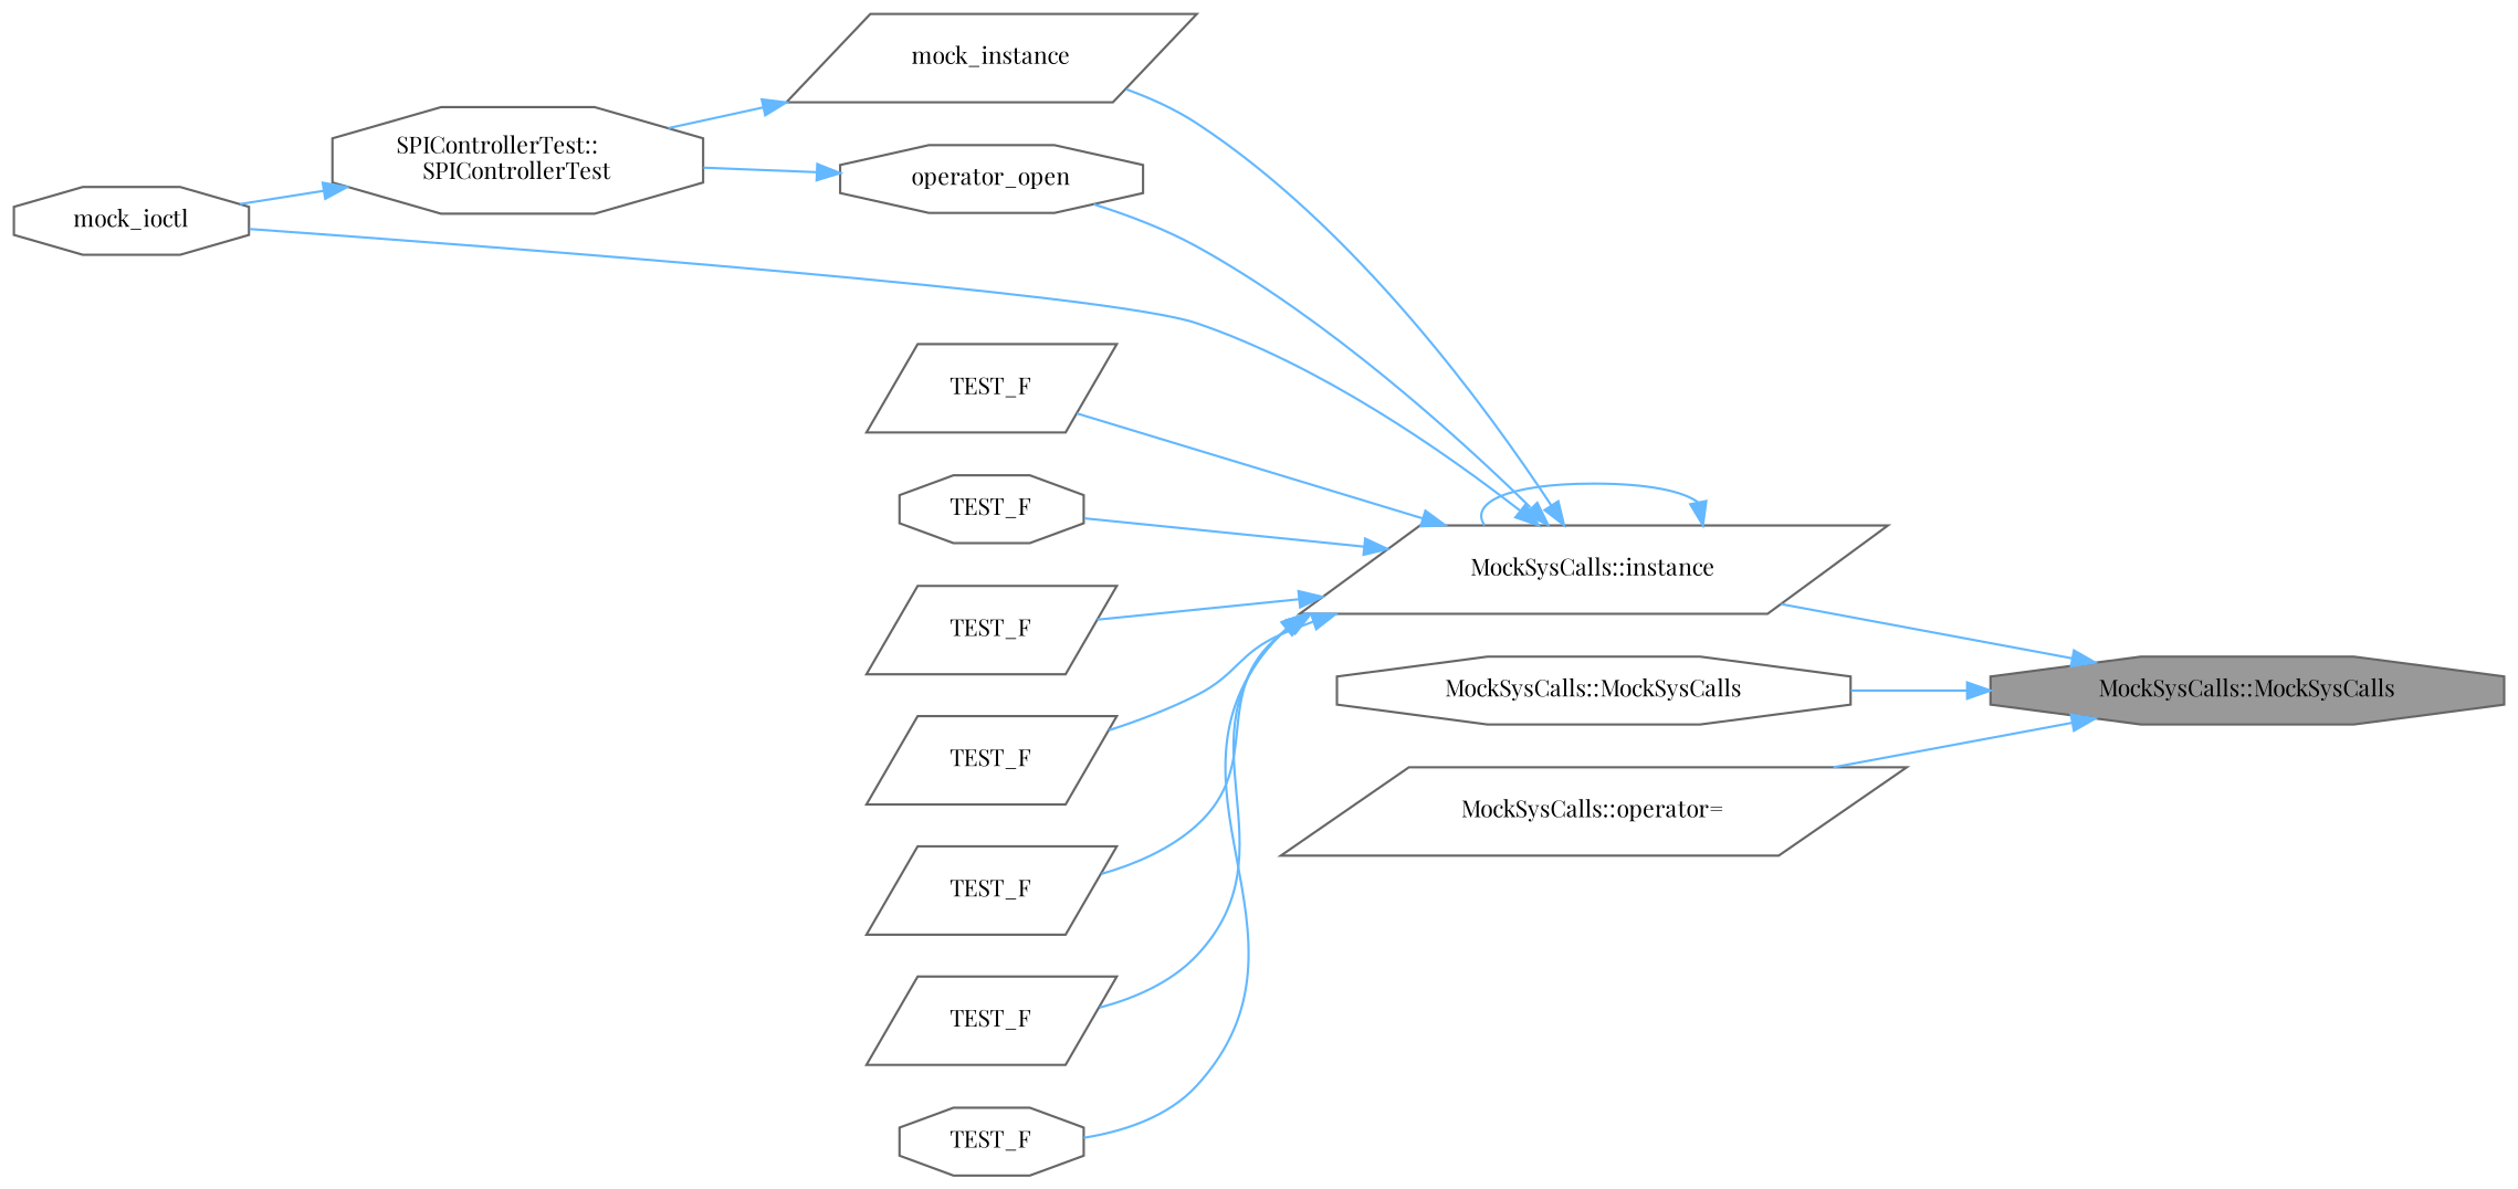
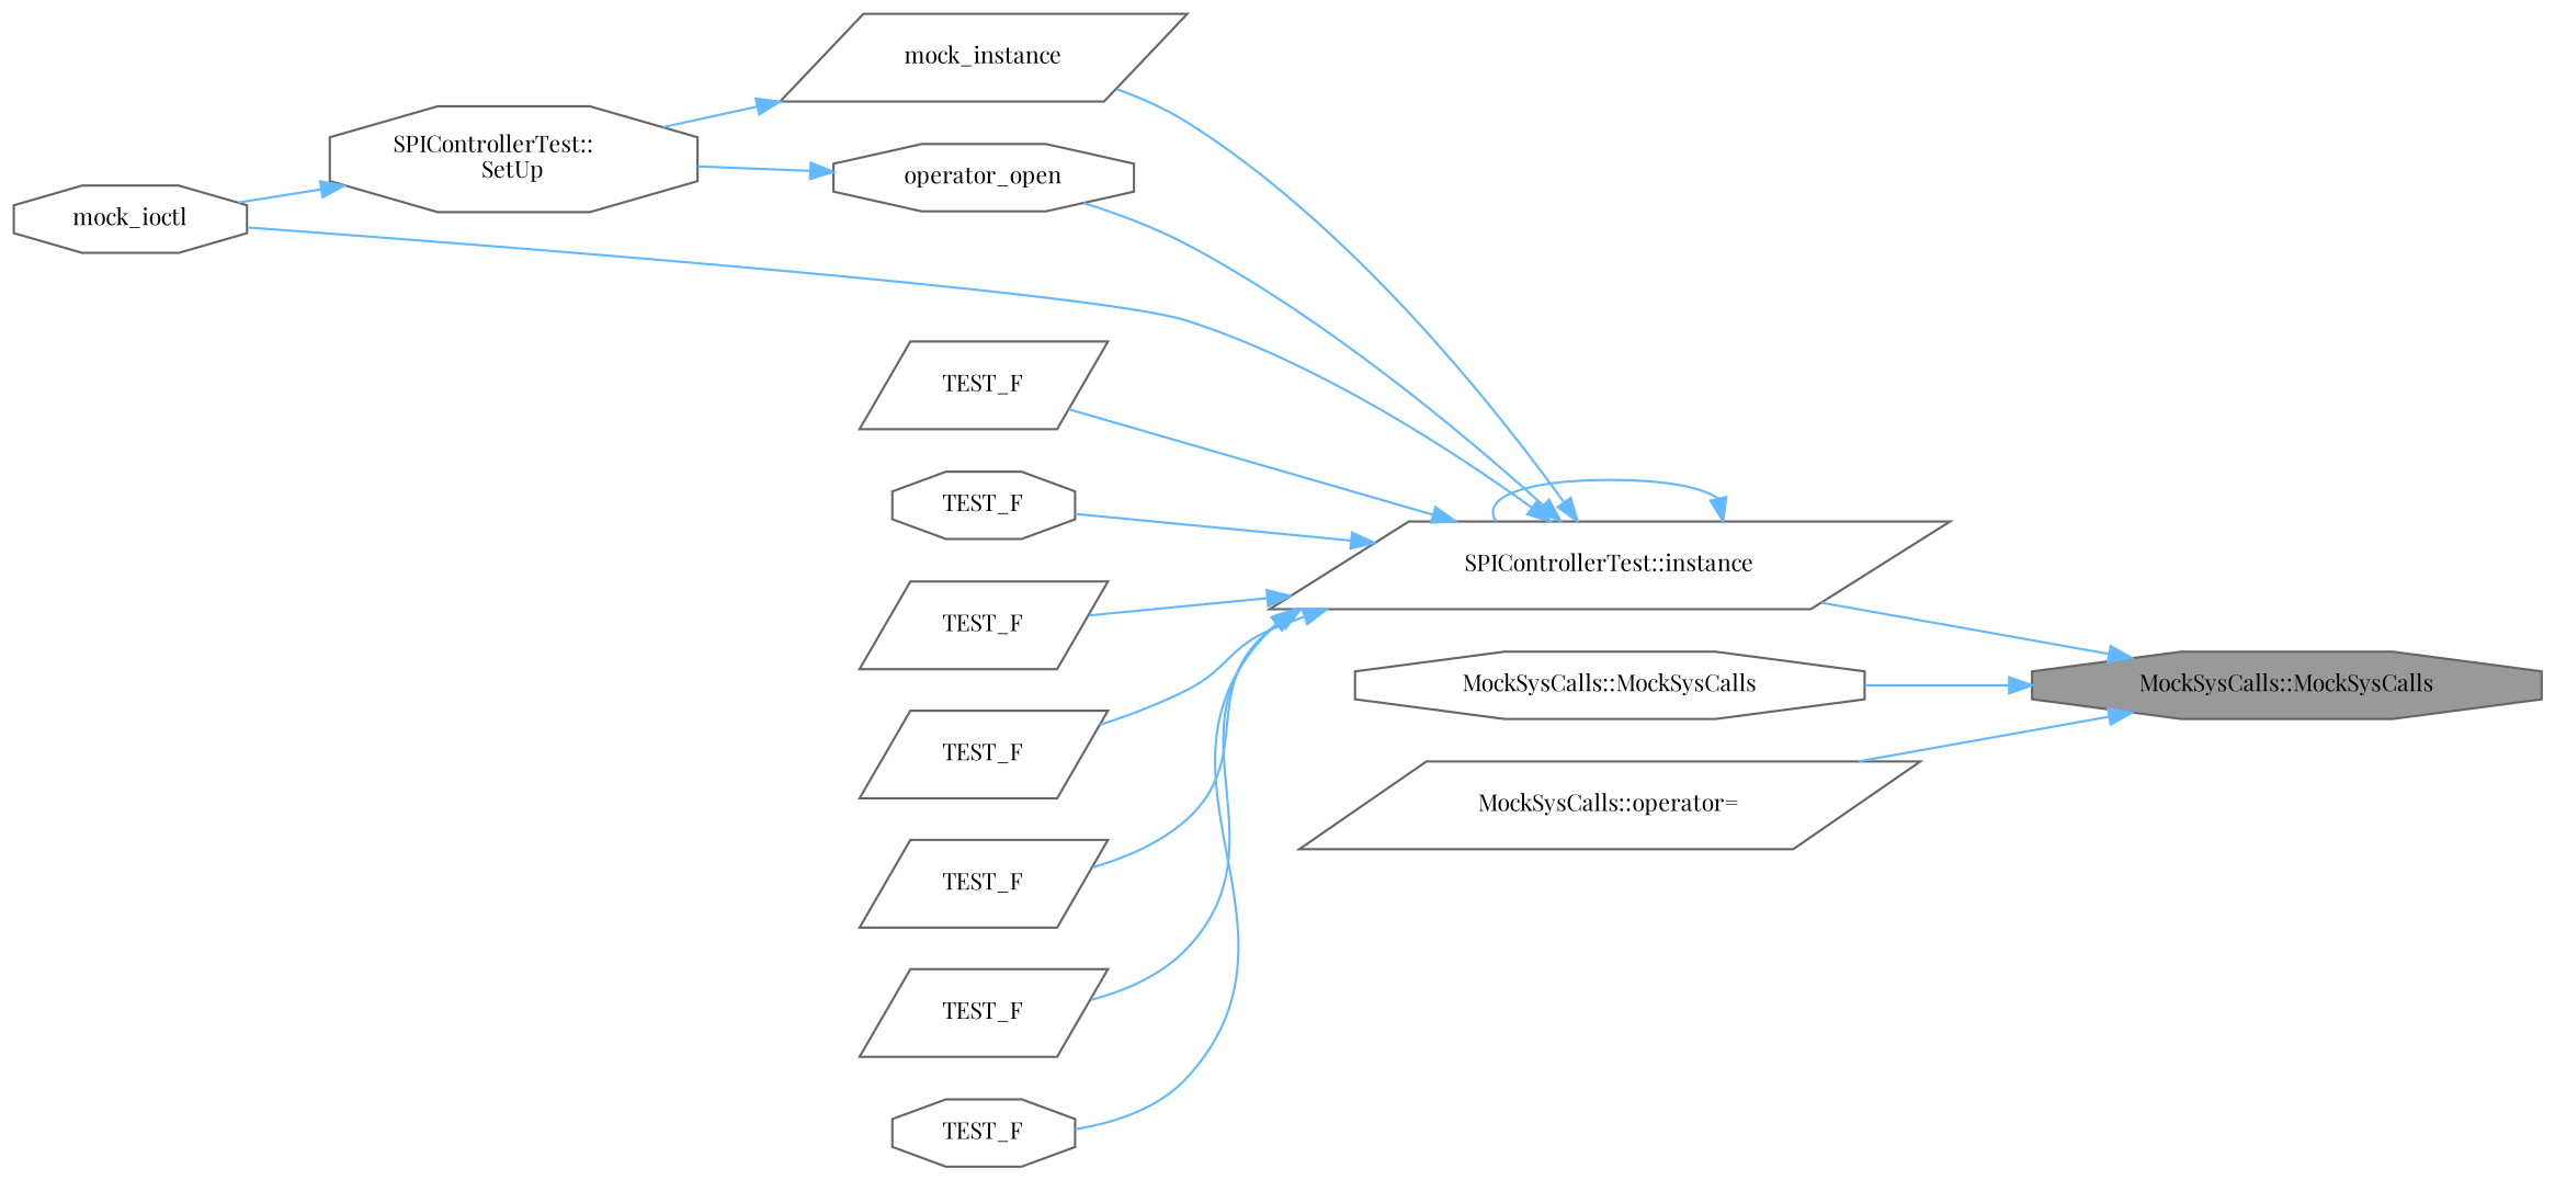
  digraph {
    fontname="Playfair Display"
    rankdir=RL
    node [color=grey40 fillcolor=white fontname="Playfair Display" fontsize=10 shape=parallelogram style=filled]
    edge [color=steelblue1 dir=back fontname="Playfair Display" fontsize=10 labelfontname=Helvetica labelfontsize=10 style=solid]
    n1 [color=gray40 fillcolor=grey60 fontcolor=black height=0.2 label="MockSysCalls::MockSysCalls" shape=octagon width=0.4]
-   n2 [height=0.2 label="MockSysCalls::instance" width=0.4]
+   n2 [height=0.2 label="SPIControllerTest::instance" width=0.4]
    n3 [height=0.2 label="MockSysCalls::MockSysCalls" shape=octagon width=0.4]
    n4 [height=0.2 label="MockSysCalls::operator=" width=0.4]
    n5 [height=0.2 label=mock_instance width=0.4]
    n6 [height=0.2 label=mock_ioctl shape=octagon width=0.4]
    n7 [height=0.2 label=operator_open shape=octagon width=0.4]
    n8 [height=0.2 label=TEST_F width=0.4]
    n9 [height=0.2 label=TEST_F shape=octagon width=0.4]
    n10 [height=0.2 label=TEST_F width=0.4]
    n11 [height=0.2 label=TEST_F width=0.4]
    n12 [height=0.2 label=TEST_F width=0.4]
    n13 [height=0.2 label=TEST_F width=0.4]
    n14 [height=0.2 label=TEST_F shape=octagon width=0.4]
-   n15 [height=0.2 label="SPIControllerTest::\lSPIControllerTest" shape=octagon width=0.4]
+   n15 [height=0.2 label="SPIControllerTest::\lSetUp" shape=octagon width=0.4]
    n1 -> n2
    n1 -> n3
    n1 -> n4
    n2 -> n2
    n2 -> n5
    n2 -> n6
    n2 -> n7
    n2 -> n8
    n2 -> n9
    n2 -> n10
    n2 -> n11
    n2 -> n12
    n2 -> n13
    n2 -> n14
    n5 -> n15
    n7 -> n15
    n15 -> n6
  }
